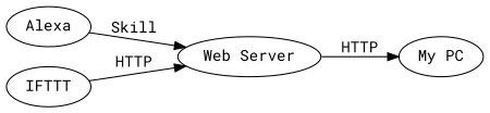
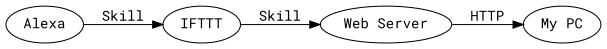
  digraph {
    fontname="Roboto Mono"
    rankdir=LR
    node [fontname="Roboto Mono"]
    edge [fontname="Roboto Mono"]
    Alexa
    IFTTT
    "Web Server"
    "My PC"
-   Alexa -> "Web Server" [label=Skill]
-   IFTTT -> "Web Server" [label=HTTP]
+   Alexa -> IFTTT [label=Skill]
+   IFTTT -> "Web Server" [label=Skill]
    "Web Server" -> "My PC" [label=HTTP]
  }
